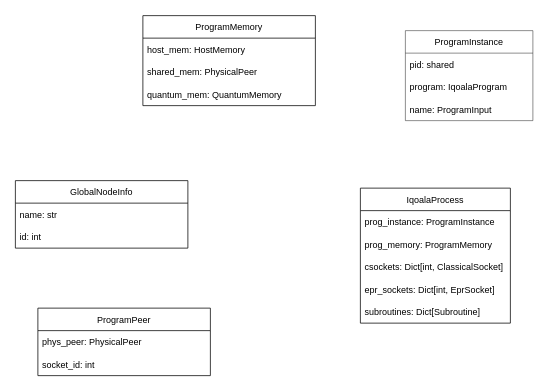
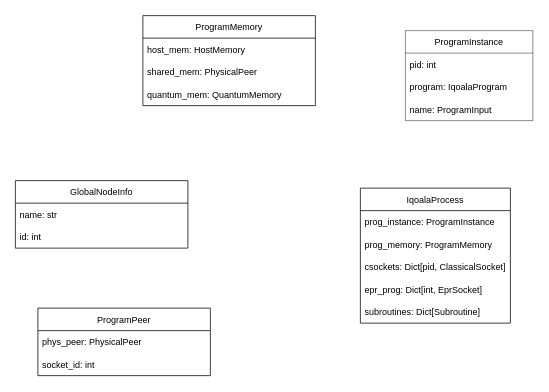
  <mxCell id="0" />
  <mxCell id="1" parent="0" />
  <mxCell id="2" value="ProgramMemory" style="swimlane;fontStyle=0;childLayout=stackLayout;horizontal=1;startSize=30;horizontalStack=0;resizeParent=1;resizeParentMax=0;resizeLast=0;collapsible=1;marginBottom=0;fillStyle=auto;swimlaneFillColor=none;" parent="1" vertex="1"><mxGeometry x="190" y="20" width="230" height="120" as="geometry"><mxRectangle x="350" y="350" width="60" height="30" as="alternateBounds" /></mxGeometry></mxCell>
  <mxCell id="3" value="host_mem: HostMemory" style="text;strokeColor=none;fillColor=none;align=left;verticalAlign=middle;spacingLeft=4;spacingRight=4;overflow=hidden;points=[[0,0.5],[1,0.5]];portConstraint=eastwest;rotatable=0;" parent="2" vertex="1"><mxGeometry y="30" width="230" height="30" as="geometry" /></mxCell>
  <mxCell id="4" value="shared_mem: PhysicalPeer" style="text;strokeColor=none;fillColor=none;align=left;verticalAlign=middle;spacingLeft=4;spacingRight=4;overflow=hidden;points=[[0,0.5],[1,0.5]];portConstraint=eastwest;rotatable=0;" parent="2" vertex="1"><mxGeometry y="60" width="230" height="30" as="geometry" /></mxCell>
  <mxCell id="5" value="quantum_mem: QuantumMemory" style="text;strokeColor=none;fillColor=none;align=left;verticalAlign=middle;spacingLeft=4;spacingRight=4;overflow=hidden;points=[[0,0.5],[1,0.5]];portConstraint=eastwest;rotatable=0;" parent="2" vertex="1"><mxGeometry y="90" width="230" height="30" as="geometry" /></mxCell>
  <mxCell id="6" value="IqoalaProcess" style="swimlane;fontStyle=0;childLayout=stackLayout;horizontal=1;startSize=30;horizontalStack=0;resizeParent=1;resizeParentMax=0;resizeLast=0;collapsible=1;marginBottom=0;" parent="1" vertex="1"><mxGeometry x="480" y="250" width="200" height="180" as="geometry"><mxRectangle x="350" y="350" width="60" height="30" as="alternateBounds" /></mxGeometry></mxCell>
  <mxCell id="7" value="prog_instance: ProgramInstance" style="text;strokeColor=none;fillColor=none;align=left;verticalAlign=middle;spacingLeft=4;spacingRight=4;overflow=hidden;points=[[0,0.5],[1,0.5]];portConstraint=eastwest;rotatable=0;" parent="6" vertex="1"><mxGeometry y="30" width="200" height="30" as="geometry" /></mxCell>
  <mxCell id="8" value="prog_memory: ProgramMemory" style="text;strokeColor=none;fillColor=none;align=left;verticalAlign=middle;spacingLeft=4;spacingRight=4;overflow=hidden;points=[[0,0.5],[1,0.5]];portConstraint=eastwest;rotatable=0;" parent="6" vertex="1"><mxGeometry y="60" width="200" height="30" as="geometry" /></mxCell>
- <mxCell id="9" value="csockets: Dict[int, ClassicalSocket]" style="text;strokeColor=none;fillColor=none;align=left;verticalAlign=middle;spacingLeft=4;spacingRight=4;overflow=hidden;points=[[0,0.5],[1,0.5]];portConstraint=eastwest;rotatable=0;" parent="6" vertex="1"><mxGeometry y="90" width="200" height="30" as="geometry" /></mxCell>
- <mxCell id="10" value="epr_sockets: Dict[int, EprSocket]" style="text;strokeColor=none;fillColor=none;align=left;verticalAlign=middle;spacingLeft=4;spacingRight=4;overflow=hidden;points=[[0,0.5],[1,0.5]];portConstraint=eastwest;rotatable=0;" vertex="1" parent="6"><mxGeometry y="120" width="200" height="30" as="geometry" /></mxCell>
+ <mxCell id="9" value="csockets: Dict[pid, ClassicalSocket]" style="text;strokeColor=none;fillColor=none;align=left;verticalAlign=middle;spacingLeft=4;spacingRight=4;overflow=hidden;points=[[0,0.5],[1,0.5]];portConstraint=eastwest;rotatable=0;" parent="6" vertex="1"><mxGeometry y="90" width="200" height="30" as="geometry" /></mxCell>
+ <mxCell id="10" value="epr_prog: Dict[int, EprSocket]" style="text;strokeColor=none;fillColor=none;align=left;verticalAlign=middle;spacingLeft=4;spacingRight=4;overflow=hidden;points=[[0,0.5],[1,0.5]];portConstraint=eastwest;rotatable=0;" vertex="1" parent="6"><mxGeometry y="120" width="200" height="30" as="geometry" /></mxCell>
  <mxCell id="11" value="subroutines: Dict[Subroutine]" style="text;strokeColor=none;fillColor=none;align=left;verticalAlign=middle;spacingLeft=4;spacingRight=4;overflow=hidden;points=[[0,0.5],[1,0.5]];portConstraint=eastwest;rotatable=0;" vertex="1" parent="6"><mxGeometry y="150" width="200" height="30" as="geometry" /></mxCell>
  <mxCell id="12" value="ProgramInstance" style="swimlane;fontStyle=0;childLayout=stackLayout;horizontal=1;startSize=30;horizontalStack=0;resizeParent=1;resizeParentMax=0;resizeLast=0;collapsible=1;marginBottom=0;strokeColor=default;fillStyle=cross-hatch;fillColor=#FFFFFF;opacity=60;" parent="1" vertex="1"><mxGeometry x="540" y="40" width="170" height="120" as="geometry"><mxRectangle x="350" y="350" width="60" height="30" as="alternateBounds" /></mxGeometry></mxCell>
- <mxCell id="13" value="pid: shared" style="text;strokeColor=none;fillColor=none;align=left;verticalAlign=middle;spacingLeft=4;spacingRight=4;overflow=hidden;points=[[0,0.5],[1,0.5]];portConstraint=eastwest;rotatable=0;" parent="12" vertex="1"><mxGeometry y="30" width="170" height="30" as="geometry" /></mxCell>
+ <mxCell id="13" value="pid: int" style="text;strokeColor=none;fillColor=none;align=left;verticalAlign=middle;spacingLeft=4;spacingRight=4;overflow=hidden;points=[[0,0.5],[1,0.5]];portConstraint=eastwest;rotatable=0;" parent="12" vertex="1"><mxGeometry y="30" width="170" height="30" as="geometry" /></mxCell>
  <mxCell id="14" value="program: IqoalaProgram" style="text;strokeColor=none;fillColor=none;align=left;verticalAlign=middle;spacingLeft=4;spacingRight=4;overflow=hidden;points=[[0,0.5],[1,0.5]];portConstraint=eastwest;rotatable=0;" parent="12" vertex="1"><mxGeometry y="60" width="170" height="30" as="geometry" /></mxCell>
  <mxCell id="15" value="name: ProgramInput" style="text;strokeColor=none;fillColor=none;align=left;verticalAlign=middle;spacingLeft=4;spacingRight=4;overflow=hidden;points=[[0,0.5],[1,0.5]];portConstraint=eastwest;rotatable=0;" parent="12" vertex="1"><mxGeometry y="90" width="170" height="30" as="geometry" /></mxCell>
  <mxCell id="16" value="GlobalNodeInfo" style="swimlane;fontStyle=0;childLayout=stackLayout;horizontal=1;startSize=30;horizontalStack=0;resizeParent=1;resizeParentMax=0;resizeLast=0;collapsible=1;marginBottom=0;" parent="1" vertex="1"><mxGeometry x="20" y="240" width="230" height="90" as="geometry"><mxRectangle x="350" y="350" width="60" height="30" as="alternateBounds" /></mxGeometry></mxCell>
  <mxCell id="17" value="name: str" style="text;strokeColor=none;fillColor=none;align=left;verticalAlign=middle;spacingLeft=4;spacingRight=4;overflow=hidden;points=[[0,0.5],[1,0.5]];portConstraint=eastwest;rotatable=0;" parent="16" vertex="1"><mxGeometry y="30" width="230" height="30" as="geometry" /></mxCell>
  <mxCell id="18" value="id: int" style="text;strokeColor=none;fillColor=none;align=left;verticalAlign=middle;spacingLeft=4;spacingRight=4;overflow=hidden;points=[[0,0.5],[1,0.5]];portConstraint=eastwest;rotatable=0;" parent="16" vertex="1"><mxGeometry y="60" width="230" height="30" as="geometry" /></mxCell>
  <mxCell id="19" value="ProgramPeer" style="swimlane;fontStyle=0;childLayout=stackLayout;horizontal=1;startSize=30;horizontalStack=0;resizeParent=1;resizeParentMax=0;resizeLast=0;collapsible=1;marginBottom=0;" parent="1" vertex="1"><mxGeometry x="50" y="410" width="230" height="90" as="geometry"><mxRectangle x="350" y="350" width="60" height="30" as="alternateBounds" /></mxGeometry></mxCell>
  <mxCell id="20" value="phys_peer: PhysicalPeer" style="text;strokeColor=none;fillColor=none;align=left;verticalAlign=middle;spacingLeft=4;spacingRight=4;overflow=hidden;points=[[0,0.5],[1,0.5]];portConstraint=eastwest;rotatable=0;" parent="19" vertex="1"><mxGeometry y="30" width="230" height="30" as="geometry" /></mxCell>
  <mxCell id="21" value="socket_id: int" style="text;strokeColor=none;fillColor=none;align=left;verticalAlign=middle;spacingLeft=4;spacingRight=4;overflow=hidden;points=[[0,0.5],[1,0.5]];portConstraint=eastwest;rotatable=0;" parent="19" vertex="1"><mxGeometry y="60" width="230" height="30" as="geometry" /></mxCell>
